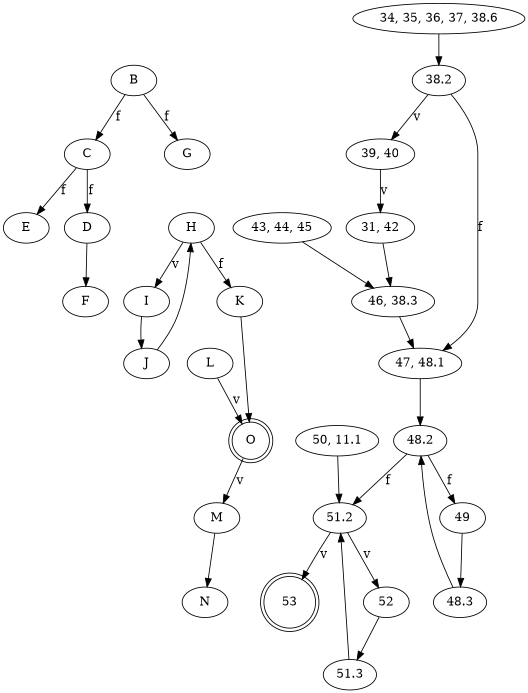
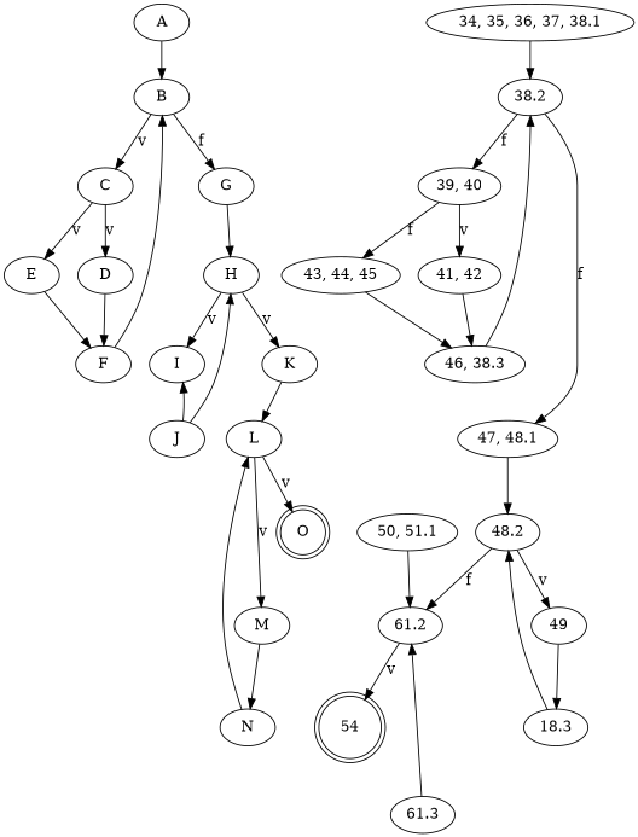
  digraph {
+   A
    B
    C
    G
    D
    E
    F
    H
    I
    K
    J
    L
    M
    O [shape=doublecircle]
    N
-   "34, 35, 36, 37, 38.1" [label="34, 35, 36, 37, 38.6"]
+   "34, 35, 36, 37, 38.1"
    38.2
    "39, 40"
    "47, 48.1"
-   "41, 42" [label="31, 42"]
+   "41, 42"
    "43, 44, 45"
    "46, 38.3"
    48.2
    49
-   "50, 51.1" [label="50, 11.1"]
-   48.3
-   51.2
-   52
-   53 [shape=doublecircle]
-   51.3
+   "50, 51.1"
+   48.3 [label=18.3]
+   51.2 [label=61.2]
+   53 [shape=doublecircle label=54]
+   51.3 [label=61.3]
    subgraph sub_1 {
+     A
      B
      C
      G
      D
      E
      F
      H
      I
      K
      J
      L
      M
      O
      N
    }
    subgraph sub_2 {
      "34, 35, 36, 37, 38.1"
      38.2
      "39, 40"
      "47, 48.1"
      "41, 42"
      "43, 44, 45"
      "46, 38.3"
      48.2
      49
      "50, 51.1"
      48.3
      51.2
-     52
      53
      51.3
    }
-   B -> C [label=f]
+   A -> B
+   B -> C [label=v]
    B -> G [label=f]
-   C -> D [label=f]
-   C -> E [label=f]
+   C -> D [label=v]
+   C -> E [label=v]
+   G -> H
    D -> F
+   E -> F
+   F -> B
    H -> I [label=v]
-   H -> K [label=f]
-   I -> J
-   K -> O
+   H -> K [label=v]
+   J -> I
+   K -> L
    J -> H
-   O -> M [label=v]
+   L -> M [label=v]
    L -> O [label=v]
    M -> N
+   N -> L
    "34, 35, 36, 37, 38.1" -> 38.2
-   38.2 -> "39, 40" [label=v]
+   38.2 -> "39, 40" [label=f]
    38.2 -> "47, 48.1" [label=f]
    "39, 40" -> "41, 42" [label=v]
+   "39, 40" -> "43, 44, 45" [label=f]
    "47, 48.1" -> 48.2
    "41, 42" -> "46, 38.3"
    "43, 44, 45" -> "46, 38.3"
-   "46, 38.3" -> "47, 48.1"
-   48.2 -> 49 [label=f]
+   "46, 38.3" -> 38.2
+   48.2 -> 49 [label=v]
    48.2 -> 51.2 [label=f]
    49 -> 48.3
    "50, 51.1" -> 51.2
    48.3 -> 48.2
-   51.2 -> 52 [label=v]
    51.2 -> 53 [label=v]
-   52 -> 51.3
    51.3 -> 51.2
  }
